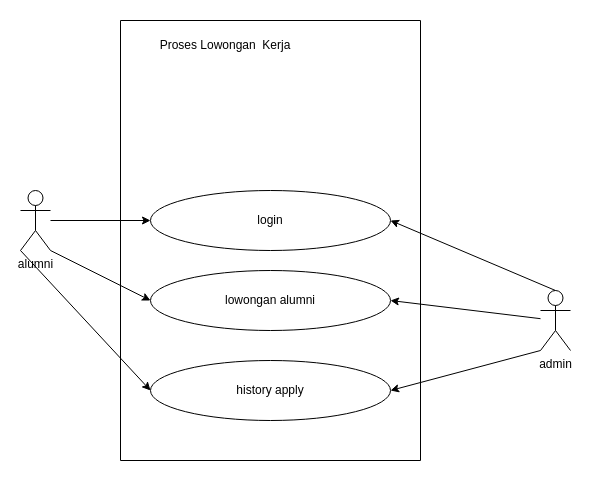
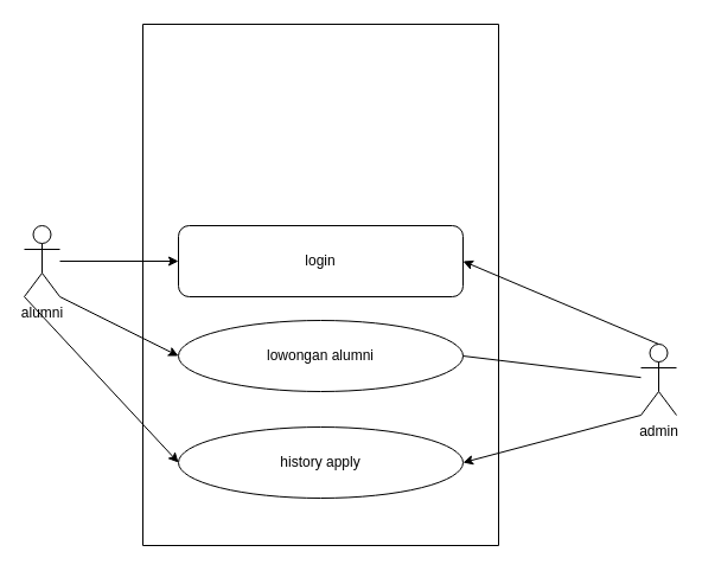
  <mxCell id="0" />
  <mxCell id="1" parent="0" />
  <mxCell id="2" value="alumni" style="shape=umlActor;verticalLabelPosition=bottom;verticalAlign=top;html=1;outlineConnect=0;" parent="1" vertex="1"><mxGeometry x="20" y="190" width="30" height="60" as="geometry" /></mxCell>
- <mxCell id="3" value="login" style="ellipse;whiteSpace=wrap;html=1;" parent="1" vertex="1"><mxGeometry x="150" y="190" width="240" height="60" as="geometry" /></mxCell>
+ <mxCell id="3" value="login" style="whiteSpace=wrap;html=1;rounded=1;" parent="1" vertex="1"><mxGeometry x="150" y="190" width="240" height="60" as="geometry" /></mxCell>
  <mxCell id="4" value="lowongan alumni" style="ellipse;whiteSpace=wrap;html=1;" parent="1" vertex="1"><mxGeometry x="150" y="270" width="240" height="60" as="geometry" /></mxCell>
  <mxCell id="5" value="" style="swimlane;startSize=0;" parent="1" vertex="1"><mxGeometry x="120" y="20" width="300" height="440" as="geometry" /></mxCell>
- <mxCell id="6" value="Proses Lowongan&amp;nbsp; Kerja" style="text;html=1;strokeColor=none;fillColor=none;align=center;verticalAlign=middle;whiteSpace=wrap;rounded=0;" parent="5" vertex="1"><mxGeometry x="30" y="10" width="150" height="30" as="geometry" /></mxCell>
  <mxCell id="7" value="history apply" style="ellipse;whiteSpace=wrap;html=1;" vertex="1" parent="5"><mxGeometry x="30" y="340" width="240" height="60" as="geometry" /></mxCell>
  <mxCell id="8" value="" style="endArrow=classic;html=1;rounded=0;entryX=0;entryY=0.5;entryDx=0;entryDy=0;" parent="1" source="2" target="3" edge="1"><mxGeometry width="50" height="50" relative="1" as="geometry"><mxPoint x="190" y="210" as="sourcePoint" /><mxPoint x="240" y="160" as="targetPoint" /></mxGeometry></mxCell>
  <mxCell id="9" value="" style="endArrow=classic;html=1;rounded=0;exitX=1;exitY=1;exitDx=0;exitDy=0;exitPerimeter=0;entryX=0;entryY=0.5;entryDx=0;entryDy=0;" parent="1" source="2" target="4" edge="1"><mxGeometry width="50" height="50" relative="1" as="geometry"><mxPoint x="190" y="210" as="sourcePoint" /><mxPoint x="240" y="160" as="targetPoint" /></mxGeometry></mxCell>
  <mxCell id="10" value="admin" style="shape=umlActor;verticalLabelPosition=bottom;verticalAlign=top;html=1;outlineConnect=0;" vertex="1" parent="1"><mxGeometry x="540" y="290" width="30" height="60" as="geometry" /></mxCell>
  <mxCell id="11" value="" style="endArrow=classic;html=1;rounded=0;entryX=0;entryY=0.5;entryDx=0;entryDy=0;exitX=0;exitY=1;exitDx=0;exitDy=0;exitPerimeter=0;" edge="1" parent="1" source="2" target="7"><mxGeometry width="50" height="50" relative="1" as="geometry"><mxPoint x="290" y="310" as="sourcePoint" /><mxPoint x="340" y="260" as="targetPoint" /></mxGeometry></mxCell>
  <mxCell id="12" value="" style="endArrow=classic;html=1;rounded=0;entryX=1;entryY=0.5;entryDx=0;entryDy=0;exitX=0.5;exitY=0;exitDx=0;exitDy=0;exitPerimeter=0;" edge="1" parent="1" source="10" target="3"><mxGeometry width="50" height="50" relative="1" as="geometry"><mxPoint x="290" y="310" as="sourcePoint" /><mxPoint x="340" y="260" as="targetPoint" /></mxGeometry></mxCell>
- <mxCell id="13" value="" style="endArrow=classic;html=1;rounded=0;entryX=1;entryY=0.5;entryDx=0;entryDy=0;" edge="1" parent="1" source="10" target="4"><mxGeometry width="50" height="50" relative="1" as="geometry"><mxPoint x="290" y="310" as="sourcePoint" /><mxPoint x="340" y="260" as="targetPoint" /></mxGeometry></mxCell>
+ <mxCell id="13" value="" style="endArrow=none;html=1;rounded=0;entryX=1;entryY=0.5;entryDx=0;entryDy=0;" edge="1" parent="1" source="10" target="4"><mxGeometry width="50" height="50" relative="1" as="geometry"><mxPoint x="290" y="310" as="sourcePoint" /><mxPoint x="340" y="260" as="targetPoint" /></mxGeometry></mxCell>
  <mxCell id="14" value="" style="endArrow=classic;html=1;rounded=0;exitX=0;exitY=1;exitDx=0;exitDy=0;exitPerimeter=0;entryX=1;entryY=0.5;entryDx=0;entryDy=0;" edge="1" parent="1" source="10" target="7"><mxGeometry width="50" height="50" relative="1" as="geometry"><mxPoint x="290" y="310" as="sourcePoint" /><mxPoint x="340" y="260" as="targetPoint" /></mxGeometry></mxCell>
